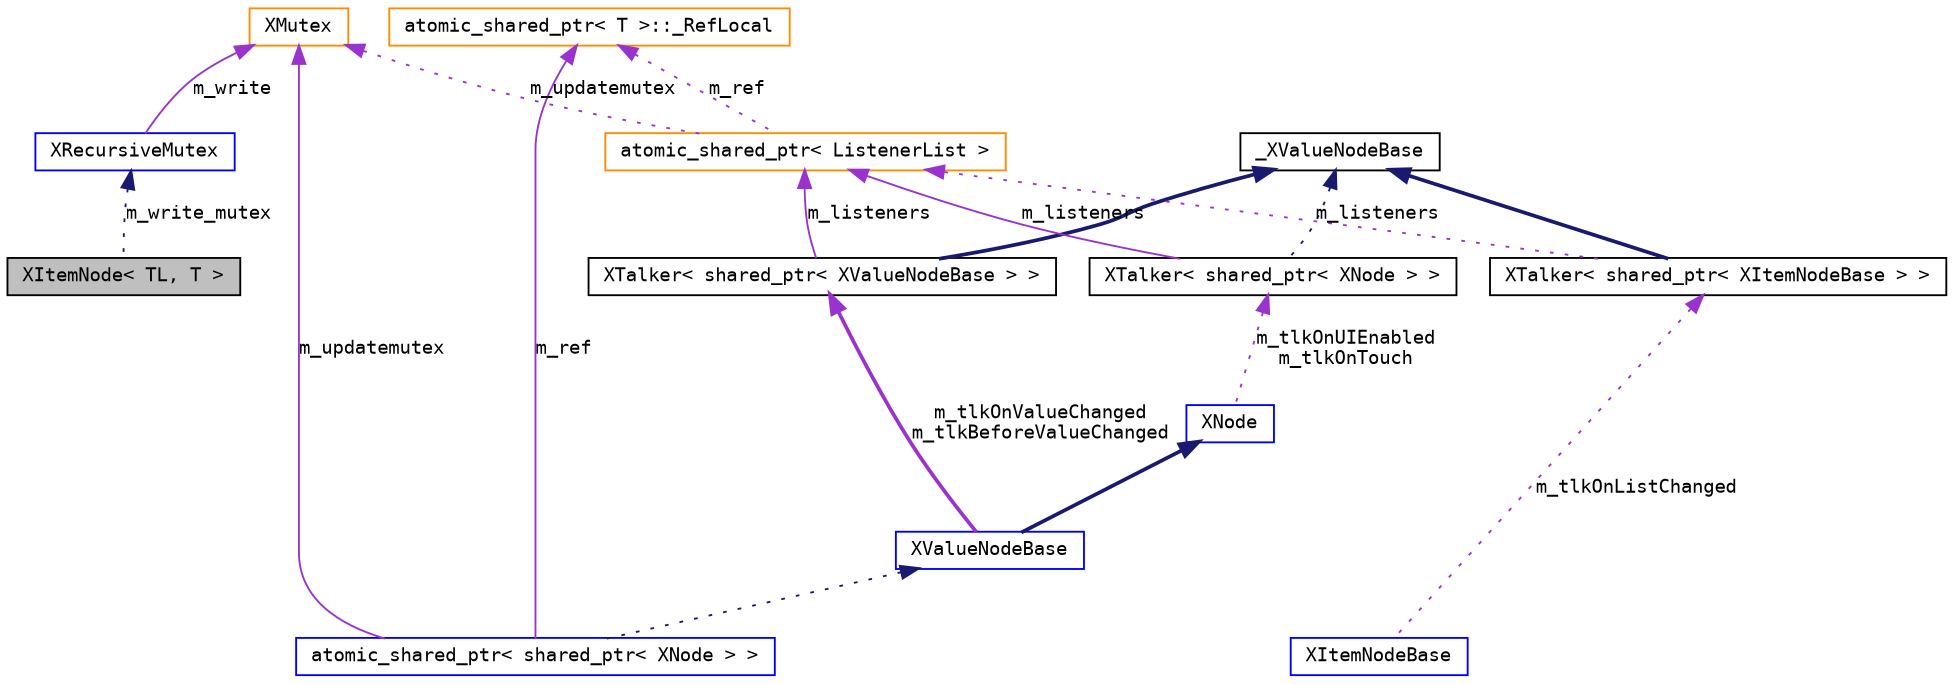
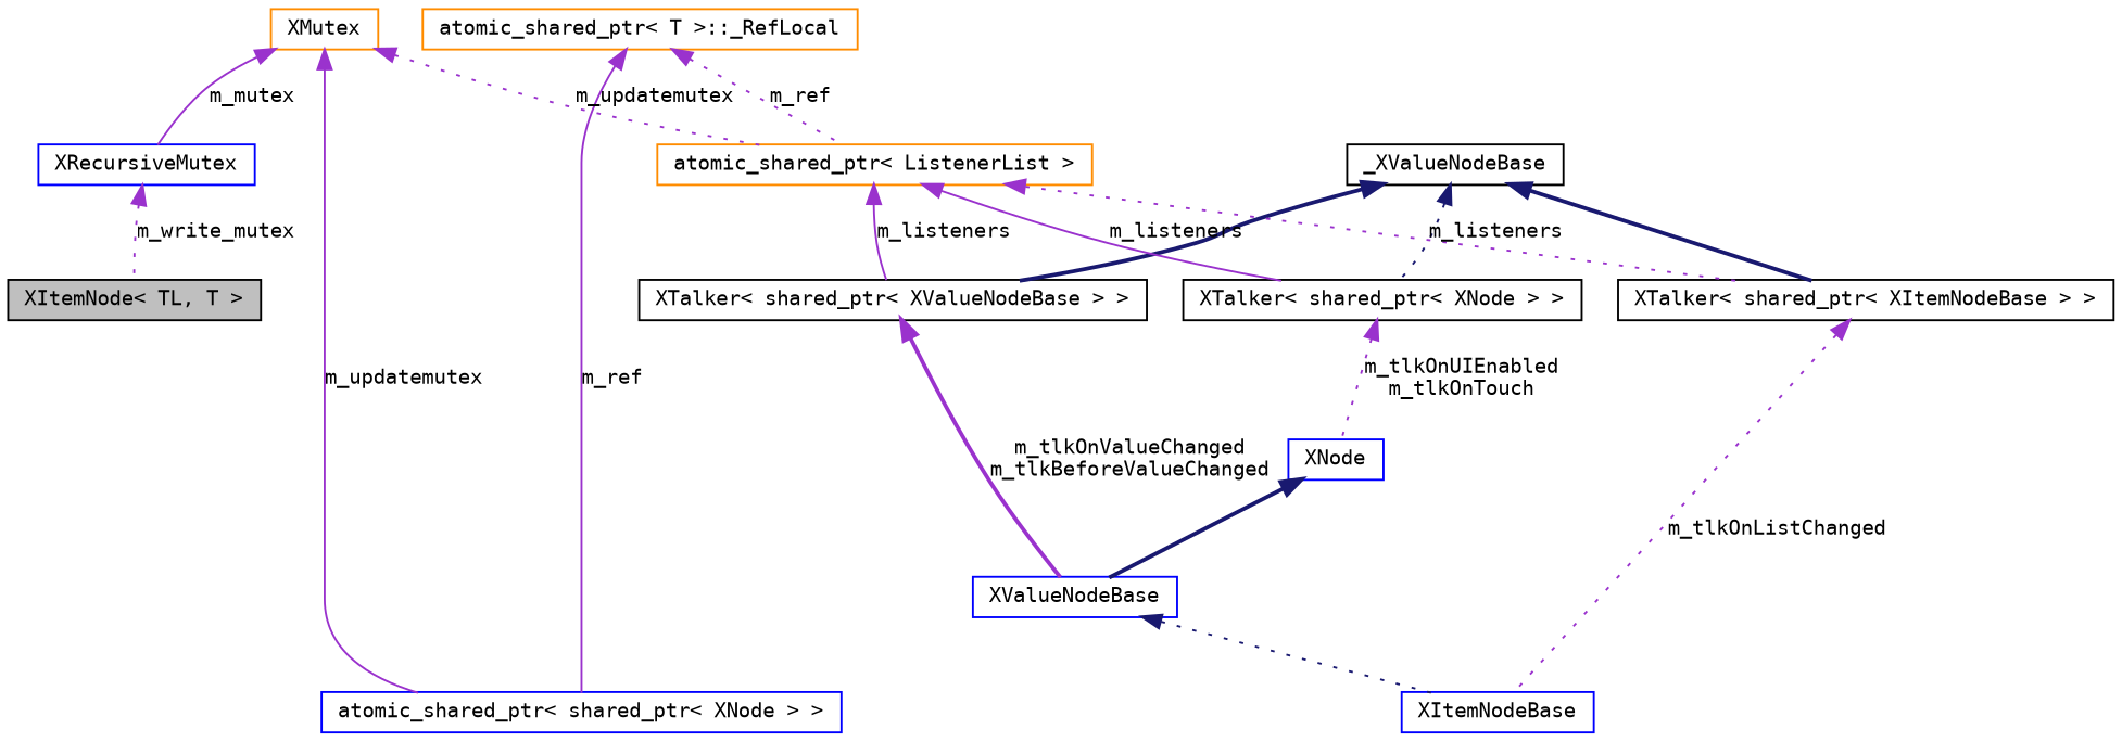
  digraph {
    fontname="DejaVu Sans Mono"
    node [color=black fillcolor=white fontname="DejaVu Sans Mono" fontsize=10 shape=record style=filled]
    edge [color=darkorchid3 dir=back fontname="DejaVu Sans Mono" fontsize=10 labelfontname="FreeSans.ttf" labelfontsize=10 style=dotted]
    n1 [fillcolor=grey75 fontcolor=black height=0.2 label="XItemNode\< TL, T \>" width=0.4]
    n2 [color=blue height=0.2 label=XItemNodeBase width=0.4]
    n3 [color=blue height=0.2 label=XValueNodeBase width=0.4]
    n4 [color=blue height=0.2 label=XNode width=0.4]
    n5 [height=0.2 label="XTalker\< shared_ptr\< XNode \> \>" width=0.4]
    n6 [height=0.2 label=_XValueNodeBase width=0.4]
    n7 [height=0.2 label="XTalker\< shared_ptr\< XValueNodeBase \> \>" width=0.4]
    n8 [height=0.2 label="XTalker\< shared_ptr\< XItemNodeBase \> \>" width=0.4]
    n9 [color=darkorange height=0.2 label="atomic_shared_ptr\< ListenerList \>" width=0.4]
    n10 [color=darkorange height=0.2 label="atomic_shared_ptr\< T \>::_RefLocal" width=0.4]
    n11 [color=blue height=0.2 label="atomic_shared_ptr\< shared_ptr\< XNode \> \>" width=0.4]
    n12 [color=darkorange height=0.2 label=XMutex width=0.4]
    n13 [color=blue height=0.2 label=XRecursiveMutex width=0.4]
-   n3 -> n11 [color=midnightblue]
+   n3 -> n2 [color=midnightblue]
    n4 -> n3 [color=midnightblue style=bold]
    n5 -> n4 [label="m_tlkOnUIEnabled\nm_tlkOnTouch"]
    n6 -> n5 [color=midnightblue]
    n6 -> n7 [color=midnightblue style=bold]
    n6 -> n8 [color=midnightblue style=bold]
    n7 -> n3 [label="m_tlkOnValueChanged\nm_tlkBeforeValueChanged" style=bold]
    n8 -> n2 [label=m_tlkOnListChanged]
    n9 -> n5 [label=m_listeners style=solid]
    n9 -> n7 [label=m_listeners style=solid]
    n9 -> n8 [label=m_listeners]
    n10 -> n9 [label=m_ref]
    n10 -> n11 [label=m_ref style=solid]
    n12 -> n9 [label=m_updatemutex]
    n12 -> n11 [label=m_updatemutex style=solid]
-   n12 -> n13 [label=m_write style=solid]
-   n13 -> n1 [color=midnightblue label=m_write_mutex]
+   n12 -> n13 [label=m_mutex style=solid]
+   n13 -> n1 [label=m_write_mutex]
  }
